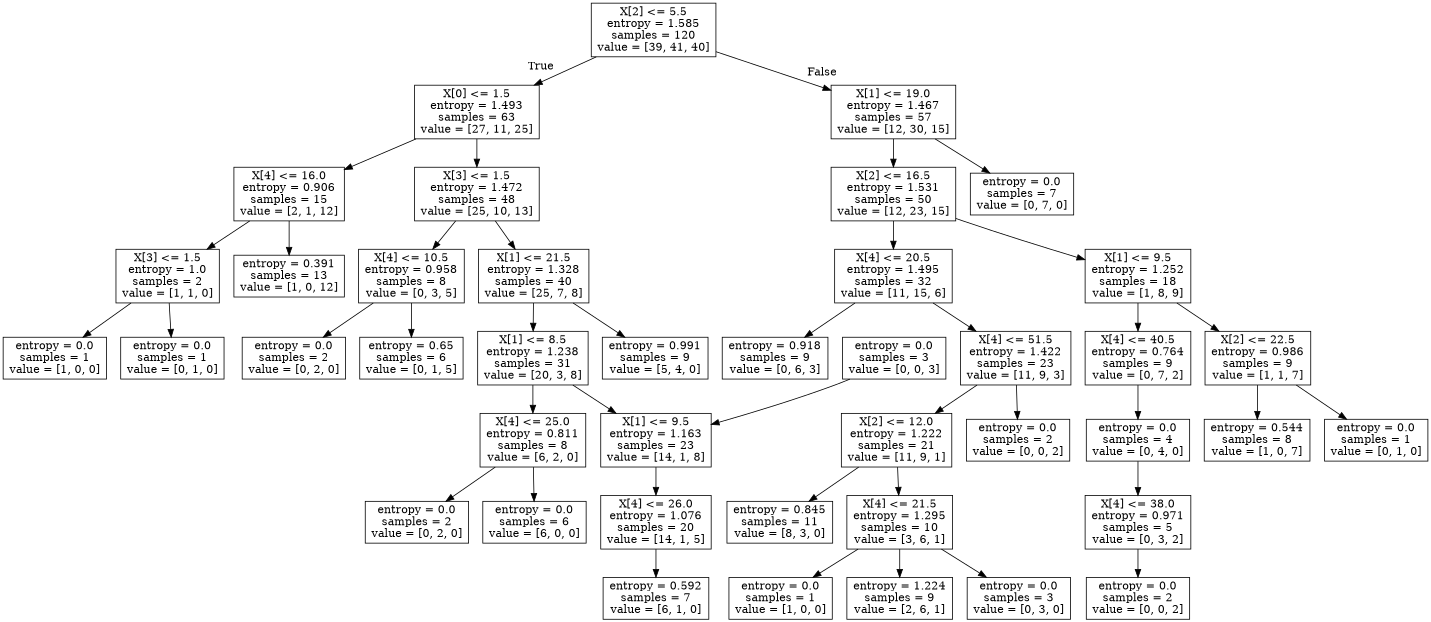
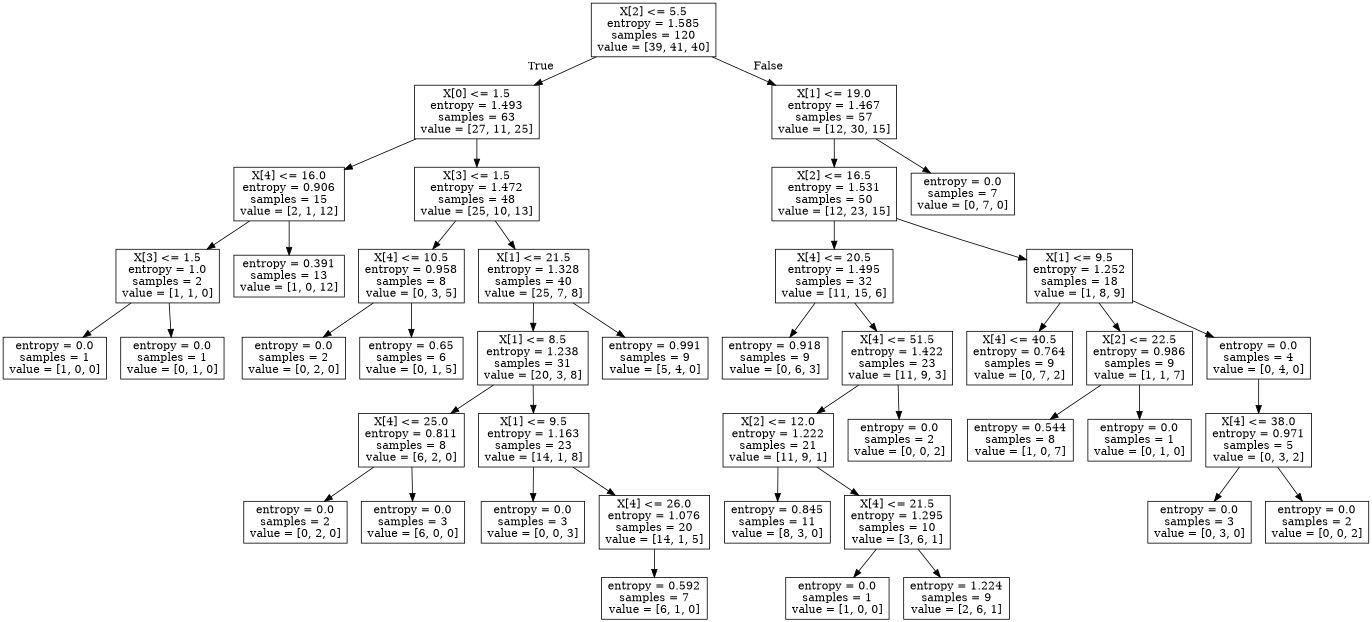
  digraph {
    node [shape=box]
    n1 [label="X[2] <= 5.5\nentropy = 1.585\nsamples = 120\nvalue = [39, 41, 40]"]
    n2 [label="X[0] <= 1.5\nentropy = 1.493\nsamples = 63\nvalue = [27, 11, 25]"]
    n3 [label="X[1] <= 19.0\nentropy = 1.467\nsamples = 57\nvalue = [12, 30, 15]"]
    n4 [label="X[4] <= 16.0\nentropy = 0.906\nsamples = 15\nvalue = [2, 1, 12]"]
    n5 [label="X[3] <= 1.5\nentropy = 1.472\nsamples = 48\nvalue = [25, 10, 13]"]
    n6 [label="X[2] <= 16.5\nentropy = 1.531\nsamples = 50\nvalue = [12, 23, 15]"]
    n7 [label="entropy = 0.0\nsamples = 7\nvalue = [0, 7, 0]"]
    n8 [label="X[3] <= 1.5\nentropy = 1.0\nsamples = 2\nvalue = [1, 1, 0]"]
    n9 [label="entropy = 0.391\nsamples = 13\nvalue = [1, 0, 12]"]
    n10 [label="X[4] <= 10.5\nentropy = 0.958\nsamples = 8\nvalue = [0, 3, 5]"]
    n11 [label="X[1] <= 21.5\nentropy = 1.328\nsamples = 40\nvalue = [25, 7, 8]"]
    n12 [label="entropy = 0.0\nsamples = 1\nvalue = [1, 0, 0]"]
    n13 [label="entropy = 0.0\nsamples = 1\nvalue = [0, 1, 0]"]
    n14 [label="entropy = 0.0\nsamples = 2\nvalue = [0, 2, 0]"]
    n15 [label="entropy = 0.65\nsamples = 6\nvalue = [0, 1, 5]"]
    n16 [label="X[1] <= 8.5\nentropy = 1.238\nsamples = 31\nvalue = [20, 3, 8]"]
    n17 [label="entropy = 0.991\nsamples = 9\nvalue = [5, 4, 0]"]
    n18 [label="X[4] <= 25.0\nentropy = 0.811\nsamples = 8\nvalue = [6, 2, 0]"]
    n19 [label="X[1] <= 9.5\nentropy = 1.163\nsamples = 23\nvalue = [14, 1, 8]"]
    n20 [label="entropy = 0.0\nsamples = 2\nvalue = [0, 2, 0]"]
-   n21 [label="entropy = 0.0\nsamples = 6\nvalue = [6, 0, 0]"]
+   n21 [label="entropy = 0.0\nsamples = 3\nvalue = [6, 0, 0]"]
    n22 [label="entropy = 0.0\nsamples = 3\nvalue = [0, 0, 3]"]
    n23 [label="X[4] <= 26.0\nentropy = 1.076\nsamples = 20\nvalue = [14, 1, 5]"]
    n24 [label="entropy = 0.592\nsamples = 7\nvalue = [6, 1, 0]"]
    n25 [label="X[4] <= 20.5\nentropy = 1.495\nsamples = 32\nvalue = [11, 15, 6]"]
    n26 [label="X[1] <= 9.5\nentropy = 1.252\nsamples = 18\nvalue = [1, 8, 9]"]
    n27 [label="entropy = 0.918\nsamples = 9\nvalue = [0, 6, 3]"]
    n28 [label="X[4] <= 51.5\nentropy = 1.422\nsamples = 23\nvalue = [11, 9, 3]"]
    n29 [label="X[4] <= 40.5\nentropy = 0.764\nsamples = 9\nvalue = [0, 7, 2]"]
    n30 [label="X[2] <= 22.5\nentropy = 0.986\nsamples = 9\nvalue = [1, 1, 7]"]
    n31 [label="X[2] <= 12.0\nentropy = 1.222\nsamples = 21\nvalue = [11, 9, 1]"]
    n32 [label="entropy = 0.0\nsamples = 2\nvalue = [0, 0, 2]"]
    n33 [label="entropy = 0.845\nsamples = 11\nvalue = [8, 3, 0]"]
    n34 [label="X[4] <= 21.5\nentropy = 1.295\nsamples = 10\nvalue = [3, 6, 1]"]
    n35 [label="entropy = 0.0\nsamples = 1\nvalue = [1, 0, 0]"]
    n36 [label="entropy = 1.224\nsamples = 9\nvalue = [2, 6, 1]"]
    n37 [label="entropy = 0.0\nsamples = 4\nvalue = [0, 4, 0]"]
    n38 [label="entropy = 0.544\nsamples = 8\nvalue = [1, 0, 7]"]
    n39 [label="entropy = 0.0\nsamples = 1\nvalue = [0, 1, 0]"]
    n40 [label="X[4] <= 38.0\nentropy = 0.971\nsamples = 5\nvalue = [0, 3, 2]"]
    n41 [label="entropy = 0.0\nsamples = 3\nvalue = [0, 3, 0]"]
    n42 [label="entropy = 0.0\nsamples = 2\nvalue = [0, 0, 2]"]
    n1 -> n2 [headlabel=True labelangle=45 labeldistance=2.5]
    n1 -> n3 [headlabel=False labelangle=-45 labeldistance=2.5]
    n2 -> n4
    n2 -> n5
    n3 -> n6
    n3 -> n7
    n4 -> n8
    n4 -> n9
    n5 -> n10
    n5 -> n11
    n6 -> n25
    n6 -> n26
    n8 -> n12
    n8 -> n13
    n10 -> n14
    n10 -> n15
    n11 -> n16
    n11 -> n17
    n16 -> n18
    n16 -> n19
    n18 -> n20
    n18 -> n21
-   n22 -> n19
+   n19 -> n22
    n19 -> n23
    n23 -> n24
    n25 -> n27
    n25 -> n28
    n26 -> n29
    n26 -> n30
    n28 -> n31
    n28 -> n32
-   n29 -> n37
+   n26 -> n37
    n30 -> n38
    n30 -> n39
    n31 -> n33
    n31 -> n34
    n34 -> n35
    n34 -> n36
    n37 -> n40
-   n34 -> n41
+   n40 -> n41
    n40 -> n42
  }
